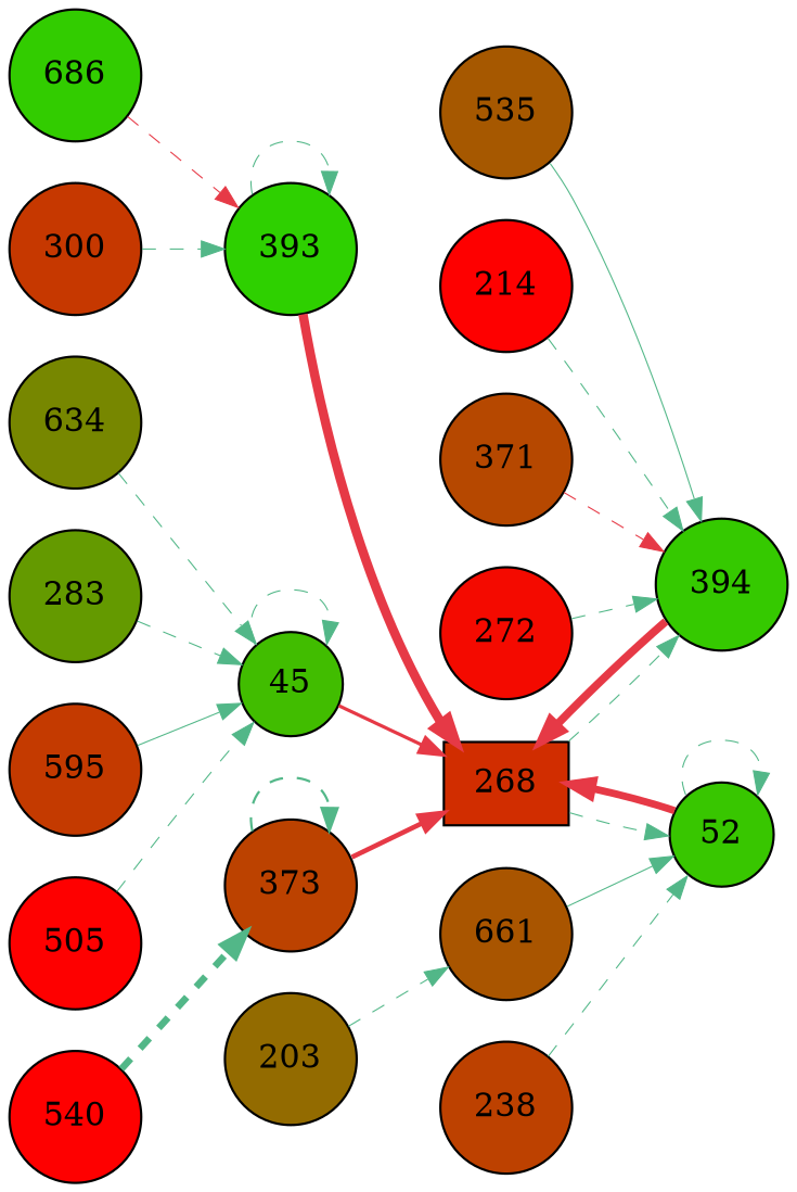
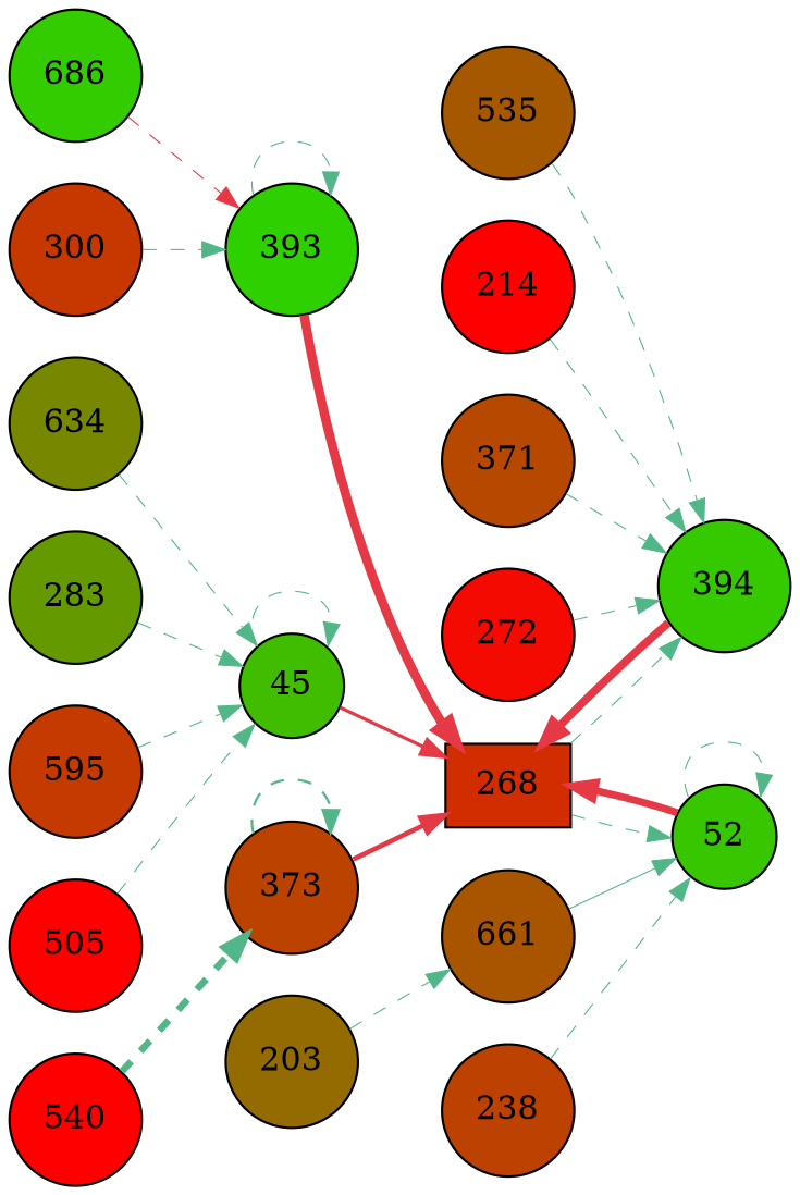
  digraph {
    rankdir=LR
    node [fillcolor="#fe0000" shape=circle style=filled]
    edge [color="#52b788" penwidth=0.50 style=dashed]
    n1 [fillcolor="#2ed000" label=393]
    n2 [fillcolor="#d12d00" label=268 shape=box]
    n3 [fillcolor="#35c900" label=394]
    n4 [fillcolor="#38c600" label=52]
    n5 [fillcolor="#f40a00" label=272]
    n6 [fillcolor="#a95500" label=661]
    n7 [fillcolor="#a65800" label=535]
    n8 [fillcolor="#649a00" label=283]
    n9 [fillcolor="#41bd00" label=45]
    n10 [label=540]
    n11 [fillcolor="#bc4200" label=373]
    n12 [fillcolor="#c63800" label=300]
    n13 [fillcolor="#32cc00" label=686]
    n14 [fillcolor="#936b00" label=203]
    n15 [fillcolor="#c43a00" label=595]
    n16 [label=214]
    n17 [fillcolor="#bd4100" label=238]
    n18 [fillcolor="#b64800" label=371]
    n19 [label=505]
    n20 [fillcolor="#778700" label=634]
    n1 -> n1
    n1 -> n2 [color="#e63946" penwidth=4.00 style=""]
    n2 -> n3
    n2 -> n4
    n3 -> n2 [color="#e63946" penwidth=3.49 style=""]
    n4 -> n2 [color="#e63946" penwidth=3.19 style=""]
    n4 -> n4
    n5 -> n3
    n6 -> n4 [style=solid]
-   n7 -> n3 [style=solid]
+   n7 -> n3
    n8 -> n9
    n9 -> n2 [color="#e63946" penwidth=1.47 style=""]
    n9 -> n9
    n10 -> n11 [penwidth=3.00]
    n11 -> n2 [color="#e63946" penwidth=2.10 style=""]
    n11 -> n11 [penwidth=1.02]
    n12 -> n1
    n13 -> n1 [color="#e63946"]
    n14 -> n6
-   n15 -> n9 [style=solid]
+   n15 -> n9
    n16 -> n3
    n17 -> n4
-   n18 -> n3 [color="#e63946"]
+   n18 -> n3
    n19 -> n9
    n20 -> n9
  }
